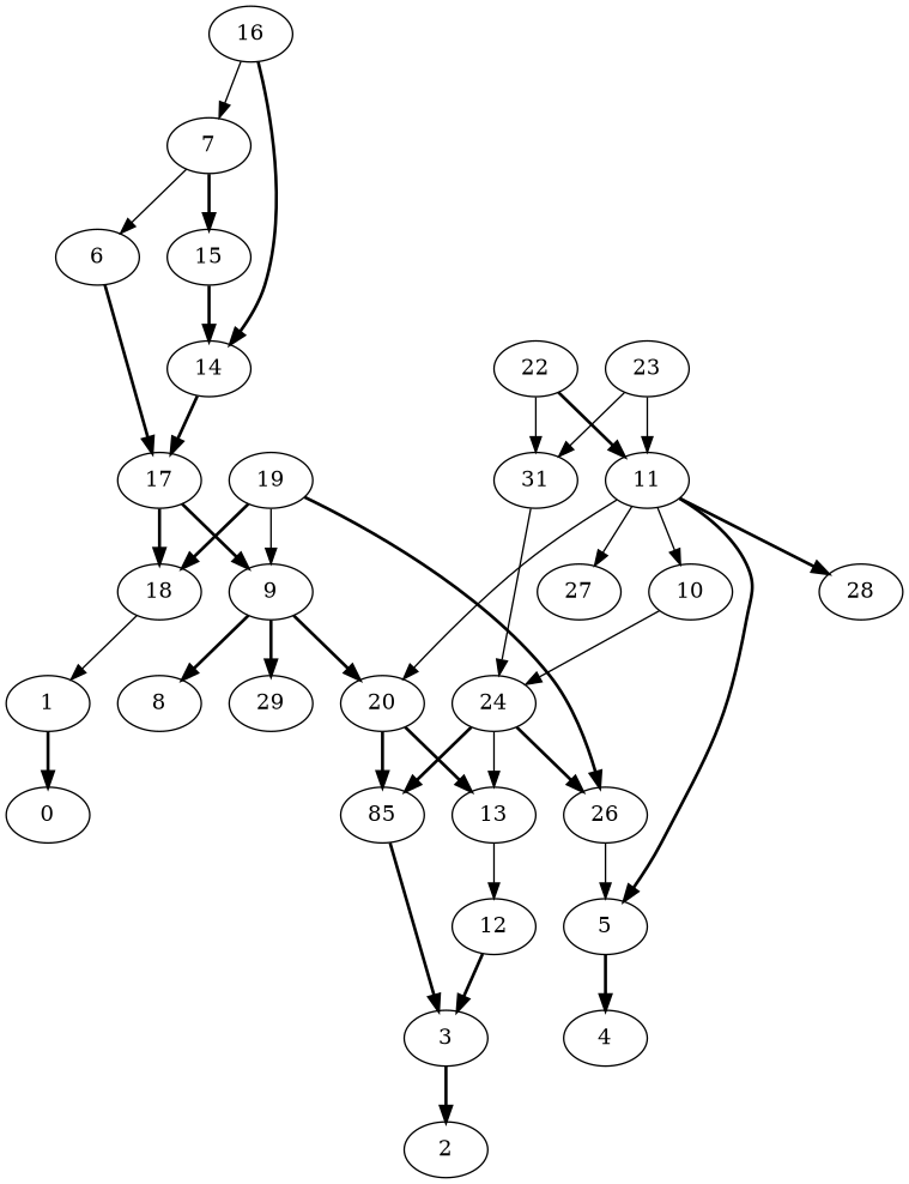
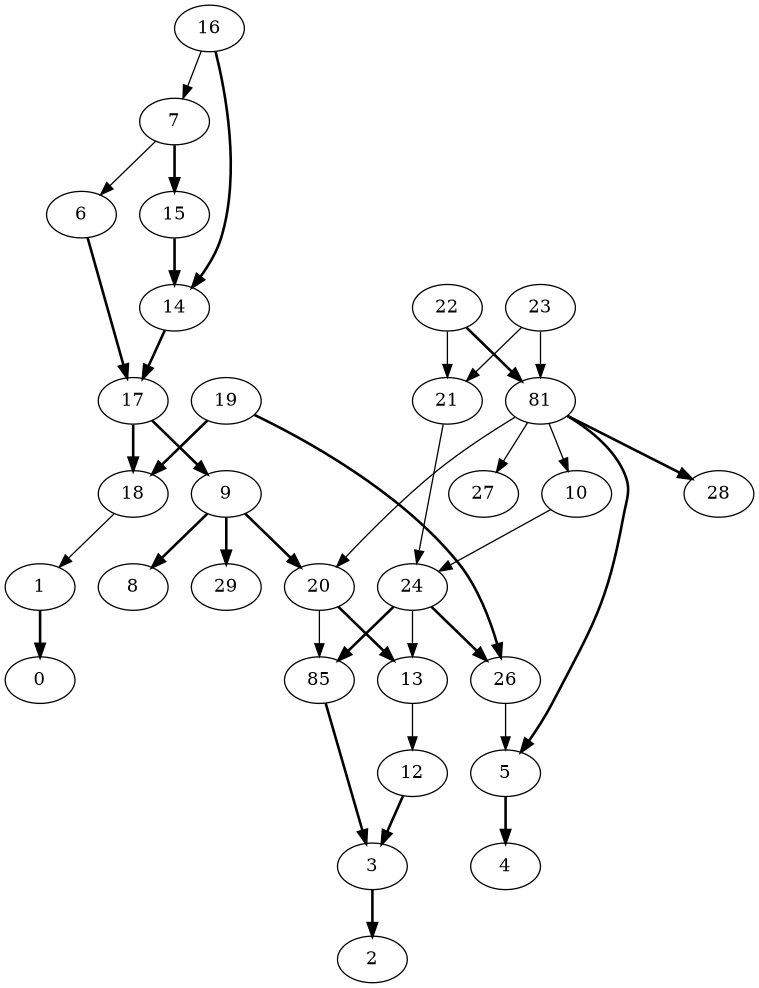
  digraph {
    edge [style=bold]
    1
    0
    3
    2
    5
    4
    7
    6
    15
    17
    9
    18
    8
    20
    29
    13
    n17 [label=85]
-   11
+   11 [label=81]
    10
    27
    28
    24
    26
    12
    14
    16
    19
    22
-   21 [label=31]
+   21
    23
    1 -> 0
    3 -> 2
    5 -> 4
    7 -> 6 [style=solid]
    7 -> 15
    6 -> 17
    15 -> 14
    17 -> 9
    17 -> 18
    9 -> 8
    9 -> 20
    9 -> 29
    18 -> 1 [style=solid]
    20 -> 13
-   20 -> n17
+   20 -> n17 [style=solid]
    13 -> 12 [style=solid]
    n17 -> 3
    11 -> 5
    11 -> 20 [style=solid]
    11 -> 10 [style=solid]
    11 -> 27 [style=solid]
    11 -> 28
    10 -> 24 [style=solid]
    24 -> 13 [style=solid]
    24 -> n17
    24 -> 26
    26 -> 5 [style=solid]
    12 -> 3
    14 -> 17
    16 -> 7 [style=solid]
    16 -> 14
-   19 -> 9 [style=solid]
    19 -> 18
    19 -> 26
    22 -> 11
    22 -> 21 [style=solid]
    21 -> 24 [style=solid]
    23 -> 11 [style=solid]
    23 -> 21 [style=solid]
  }
